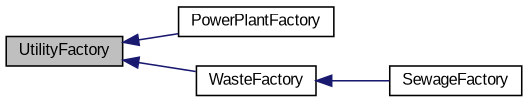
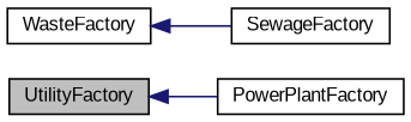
  digraph {
    fontname="Liberation Sans"
    rankdir=LR
    node [color=black fillcolor=white fontname="Liberation Sans" fontsize=10 shape=record style=filled]
    edge [color=midnightblue dir=back fontname="Liberation Sans" fontsize=10 labelfontname=Helvetica labelfontsize=10 style=solid]
    n1 [fillcolor=grey75 fontcolor=black height=0.2 label=UtilityFactory width=0.4]
    n2 [height=0.2 label=PowerPlantFactory width=0.4]
    n3 [height=0.2 label=WasteFactory width=0.4]
    n4 [height=0.2 label=SewageFactory width=0.4]
    n1 -> n2
-   n1 -> n3
    n3 -> n4
  }
